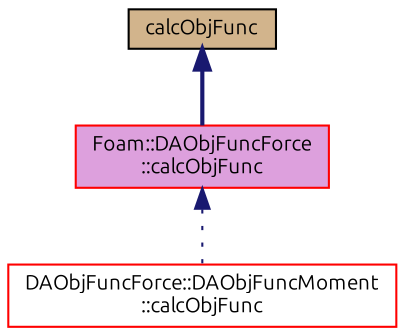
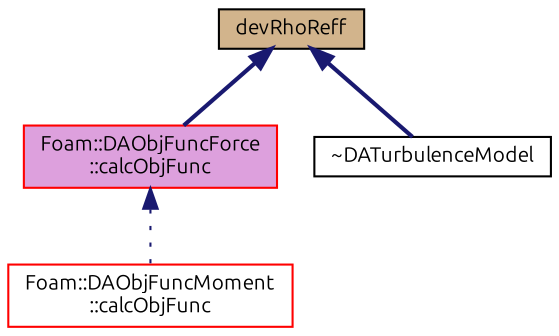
  digraph {
    fontname=Ubuntu
    rankdir=TB
    node [color=black fillcolor=white fontname=Ubuntu fontsize=10 shape=record style=filled]
    edge [color=midnightblue dir=back fontname=Ubuntu fontsize=10 labelfontname=Helvetica labelfontsize=10 style=bold]
-   n1 [fillcolor=tan fontcolor=black height=0.2 label=calcObjFunc width=0.4]
+   n1 [fillcolor=tan fontcolor=black height=0.2 label=devRhoReff width=0.4]
    n2 [color=red fillcolor=plum height=0.2 label="Foam::DAObjFuncForce\l::calcObjFunc" width=0.4]
-   n4 [color=red height=0.2 label="DAObjFuncForce::DAObjFuncMoment\l::calcObjFunc" width=0.4]
+   n3 [height=0.2 label="~DATurbulenceModel" width=0.4]
+   n4 [color=red height=0.2 label="Foam::DAObjFuncMoment\l::calcObjFunc" width=0.4]
    n1 -> n2
+   n1 -> n3
    n2 -> n4 [style=dotted]
  }
